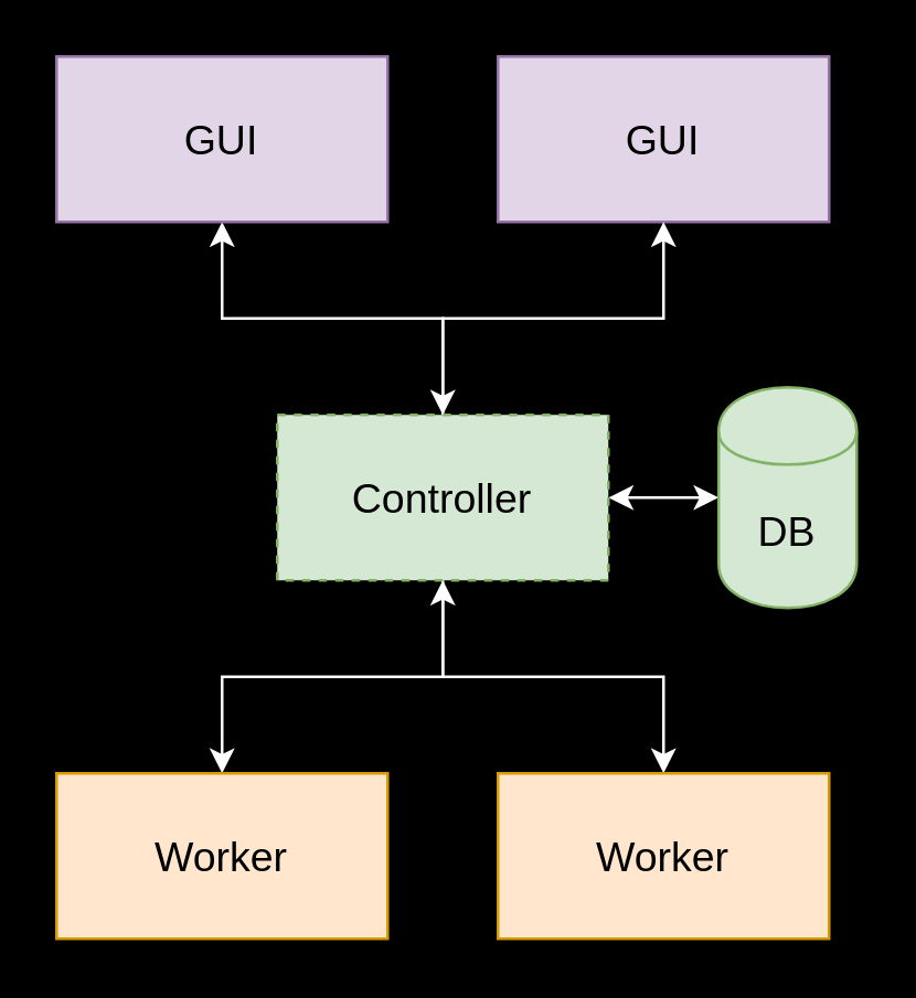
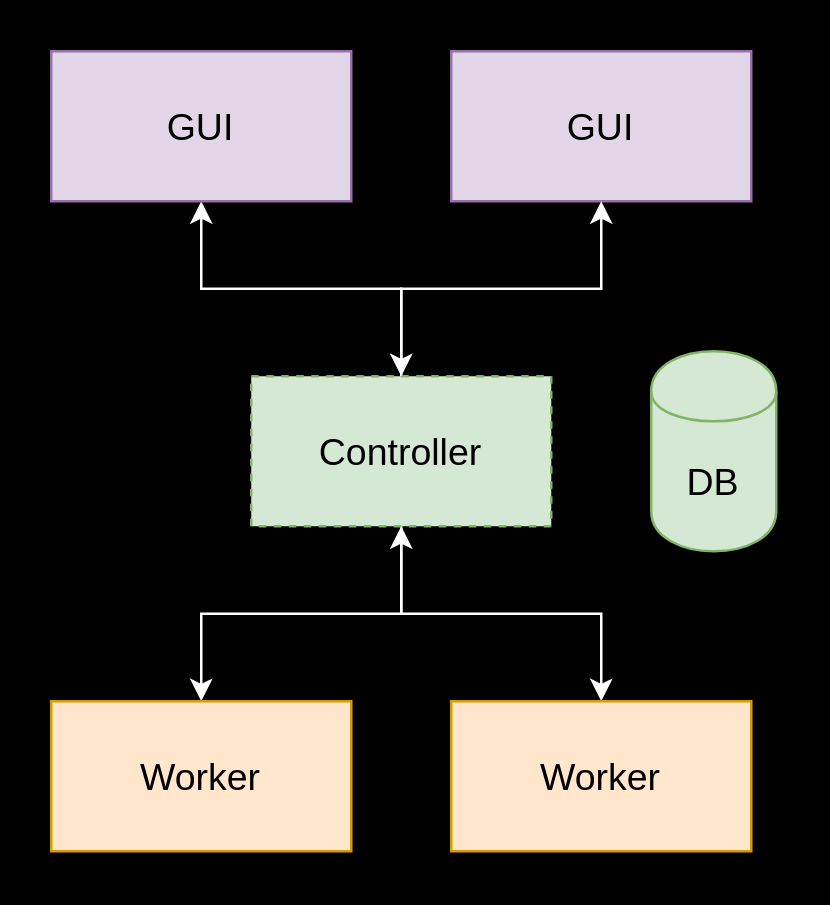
  <mxCell id="0" />
  <mxCell id="1" parent="0" />
  <mxCell id="2" value="GUI" style="rounded=0;whiteSpace=wrap;html=1;fontSize=15;fillColor=#e1d5e7;strokeColor=#9673a6;" vertex="1" parent="1"><mxGeometry x="180" y="20" width="120" height="60" as="geometry" /></mxCell>
  <mxCell id="3" style="edgeStyle=orthogonalEdgeStyle;rounded=0;orthogonalLoop=1;jettySize=auto;html=1;fontSize=15;strokeColor=#FFFFFF;" edge="1" parent="1" source="8" target="2"><mxGeometry relative="1" as="geometry" /></mxCell>
  <mxCell id="4" style="edgeStyle=orthogonalEdgeStyle;rounded=0;orthogonalLoop=1;jettySize=auto;html=1;fontSize=15;strokeColor=#FFFFFF;startArrow=classic;startFill=1;" edge="1" parent="1" source="8" target="11"><mxGeometry relative="1" as="geometry" /></mxCell>
  <mxCell id="5" style="edgeStyle=orthogonalEdgeStyle;rounded=0;orthogonalLoop=1;jettySize=auto;html=1;fontSize=15;strokeColor=#FFFFFF;" edge="1" parent="1" source="8" target="9"><mxGeometry relative="1" as="geometry" /></mxCell>
  <mxCell id="6" style="edgeStyle=orthogonalEdgeStyle;rounded=0;orthogonalLoop=1;jettySize=auto;html=1;fontSize=15;strokeColor=#FFFFFF;startArrow=classic;startFill=1;" edge="1" parent="1" source="8" target="10"><mxGeometry relative="1" as="geometry" /></mxCell>
- <mxCell id="7" style="edgeStyle=orthogonalEdgeStyle;rounded=0;orthogonalLoop=1;jettySize=auto;html=1;entryX=0;entryY=0.5;entryDx=0;entryDy=0;startArrow=classic;startFill=1;strokeColor=#FFFFFF;fontSize=15;" edge="1" parent="1" source="8" target="12"><mxGeometry relative="1" as="geometry" /></mxCell>
  <mxCell id="8" value="Controller" style="rounded=0;whiteSpace=wrap;html=1;fontSize=15;fillColor=#d5e8d4;strokeColor=#82b366;dashed=1;" vertex="1" parent="1"><mxGeometry x="100" y="150" width="120" height="60" as="geometry" /></mxCell>
  <mxCell id="9" value="Worker" style="rounded=0;whiteSpace=wrap;html=1;fontSize=15;fillColor=#ffe6cc;strokeColor=#d79b00;" vertex="1" parent="1"><mxGeometry x="180" y="280" width="120" height="60" as="geometry" /></mxCell>
  <mxCell id="10" value="Worker" style="rounded=0;whiteSpace=wrap;html=1;fontSize=15;fillColor=#ffe6cc;strokeColor=#d79b00;" vertex="1" parent="1"><mxGeometry x="20" y="280" width="120" height="60" as="geometry" /></mxCell>
  <mxCell id="11" value="GUI" style="rounded=0;whiteSpace=wrap;html=1;fontSize=15;fillColor=#e1d5e7;strokeColor=#9673a6;" vertex="1" parent="1"><mxGeometry x="20" y="20" width="120" height="60" as="geometry" /></mxCell>
  <mxCell id="12" value="DB" style="shape=cylinder;whiteSpace=wrap;html=1;boundedLbl=1;backgroundOutline=1;fontSize=15;fillColor=#d5e8d4;strokeColor=#82b366;" vertex="1" parent="1"><mxGeometry x="260" y="140" width="50" height="80" as="geometry" /></mxCell>
